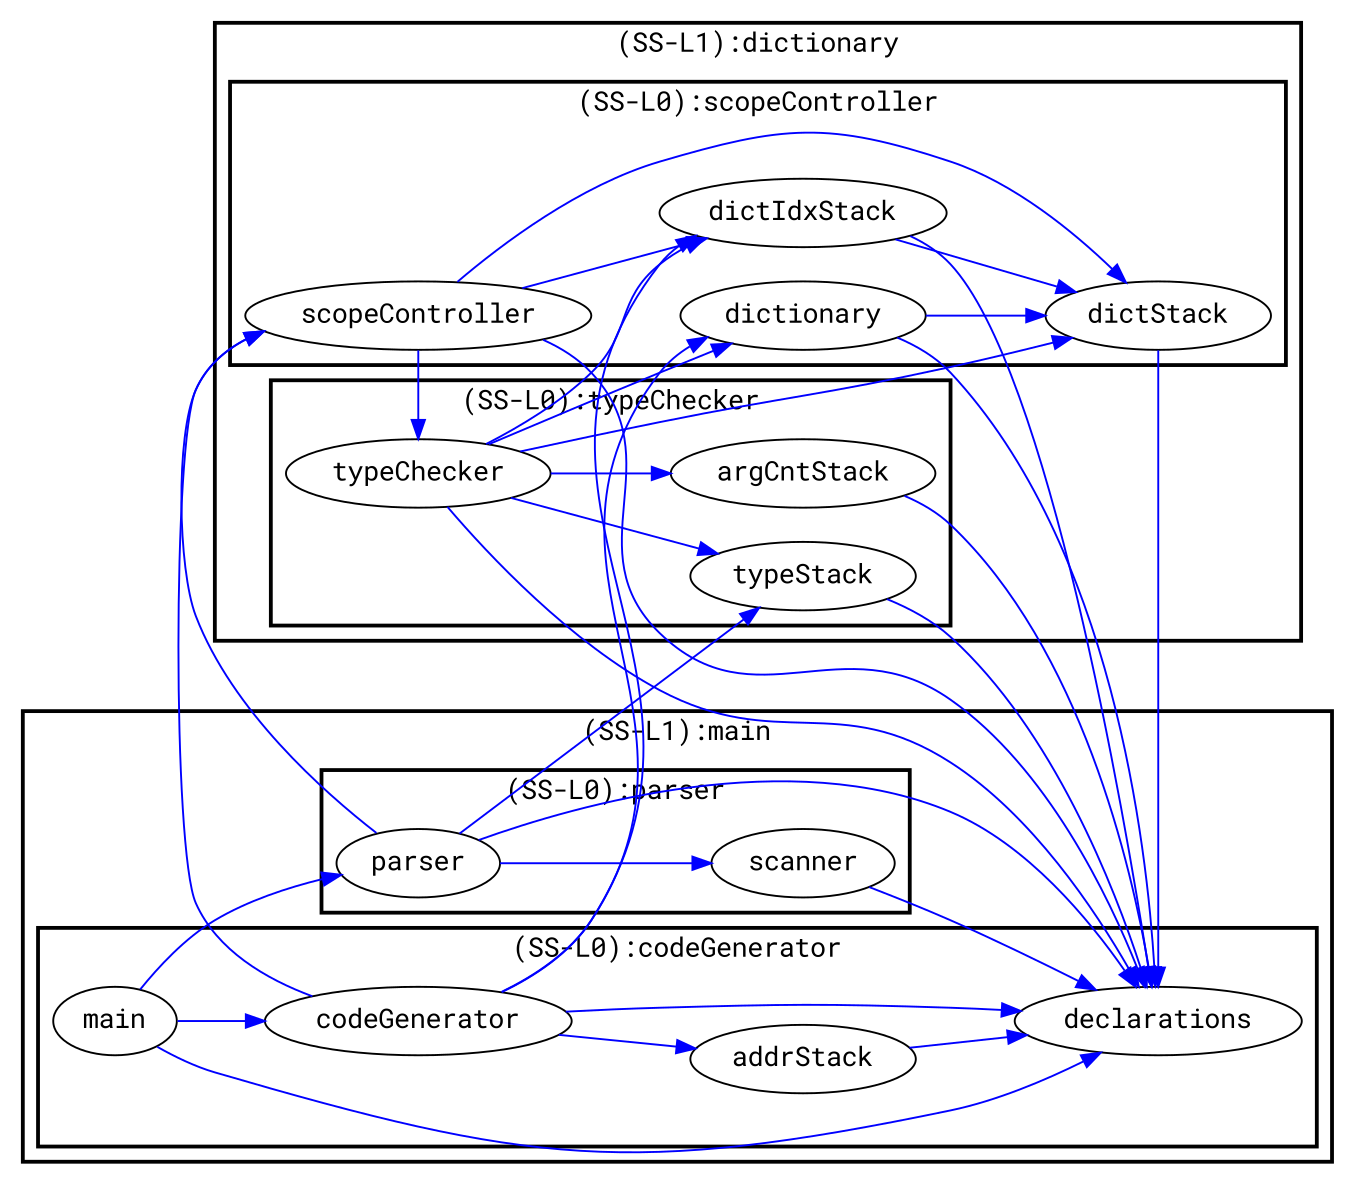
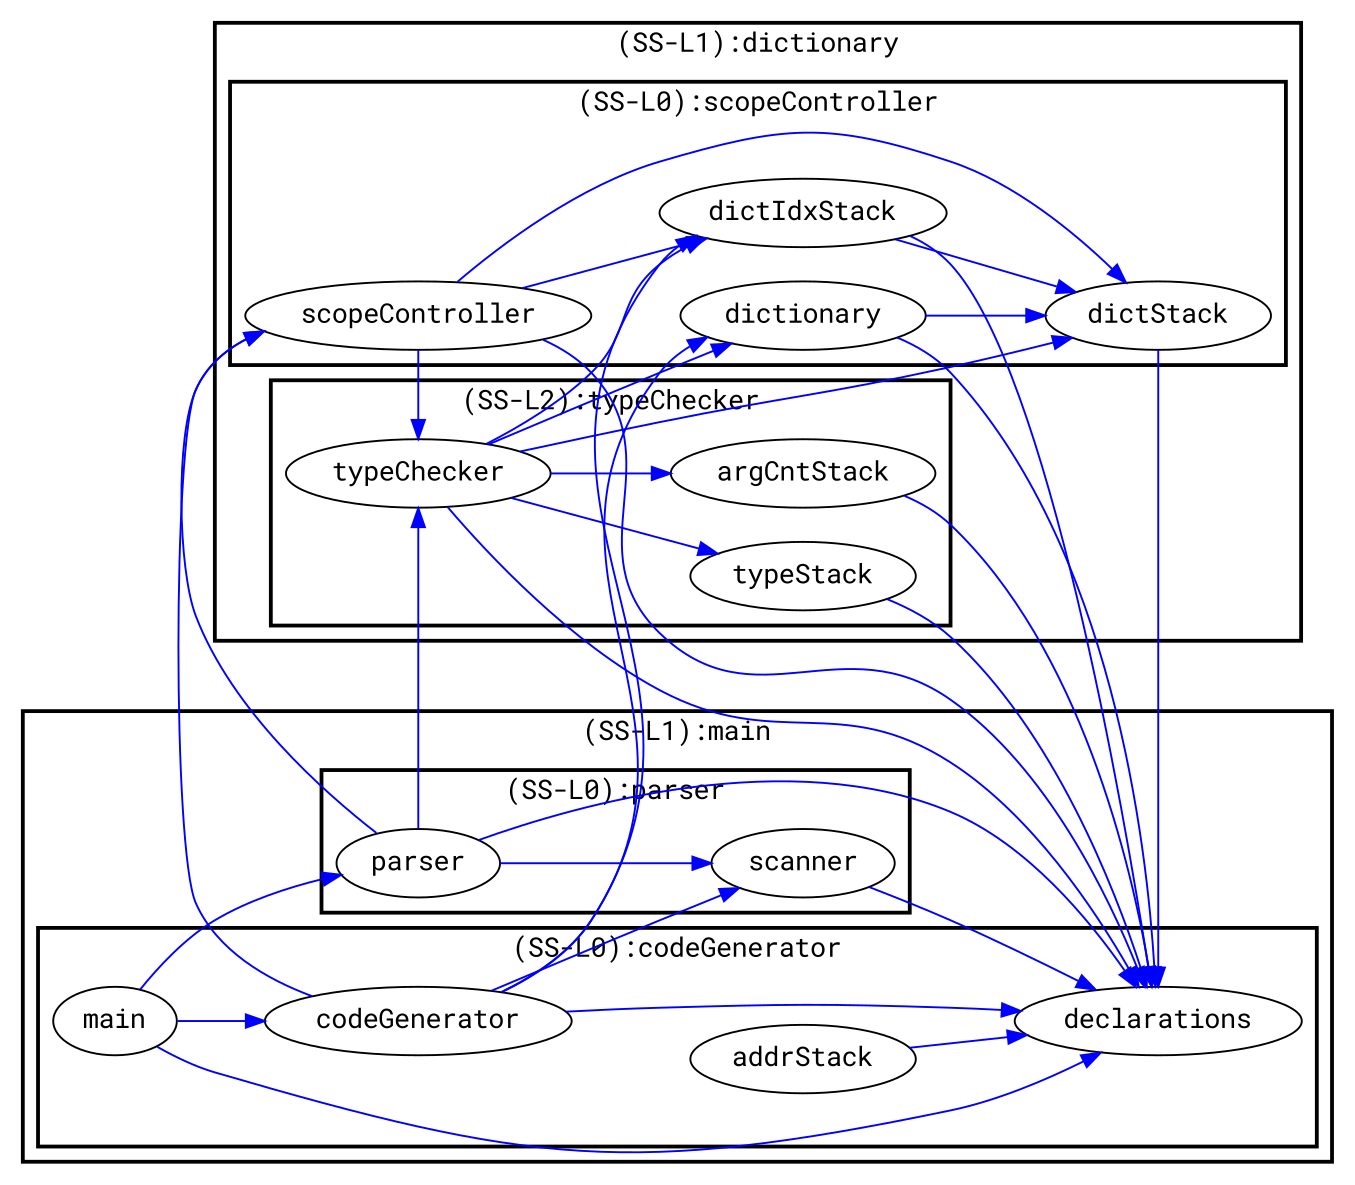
  digraph {
    fontname="Roboto Mono"
    rankdir=LR
    node [fontname="Roboto Mono" shape=ellipse]
    edge [color=blue font=6 fontname="Roboto Mono"]
    n1 [label=scanner]
    n2 [label=parser]
    n3 [label=addrStack]
    n4 [label=main]
    n5 [label=declarations]
    n6 [label=codeGenerator]
    n7 [label=dictionary]
    n8 [label=scopeController]
    n9 [label=dictIdxStack]
    n10 [label=dictStack]
    n11 [label=typeStack]
    n12 [label=typeChecker]
    n13 [label=argCntStack]
    subgraph cluster_1 {
      color=black
      label="(SS-L1):main"
      style=bold
      subgraph cluster_2 {
        color=black
        label="(SS-L0):parser"
        style=bold
        n1
        n2
      }
      subgraph cluster_3 {
        color=black
        label="(SS-L0):codeGenerator"
        style=bold
        n3
        n4
        n5
        n6
      }
    }
    subgraph cluster_4 {
      color=black
      label="(SS-L1):dictionary"
      style=bold
      subgraph cluster_5 {
        color=black
        label="(SS-L0):scopeController"
        style=bold
        n7
        n8
        n9
        n10
      }
      subgraph cluster_6 {
        color=black
-       label="(SS-L0):typeChecker"
+       label="(SS-L2):typeChecker"
        style=bold
        n11
        n12
        n13
      }
    }
    n1 -> n5
    n2 -> n1
    n2 -> n5
    n2 -> n8
-   n2 -> n11
+   n2 -> n12
    n3 -> n5
    n4 -> n2
    n4 -> n5
    n4 -> n6
-   n6 -> n3
+   n6 -> n1
    n6 -> n5
    n6 -> n7
    n6 -> n8
    n6 -> n9
    n7 -> n5
    n7 -> n10
    n8 -> n5
    n8 -> n9
    n8 -> n10
    n8 -> n12
    n9 -> n5
    n9 -> n10
    n10 -> n5
    n11 -> n5
    n12 -> n5
    n12 -> n7
    n12 -> n9
    n12 -> n10
    n12 -> n11
    n12 -> n13
    n13 -> n5
  }
